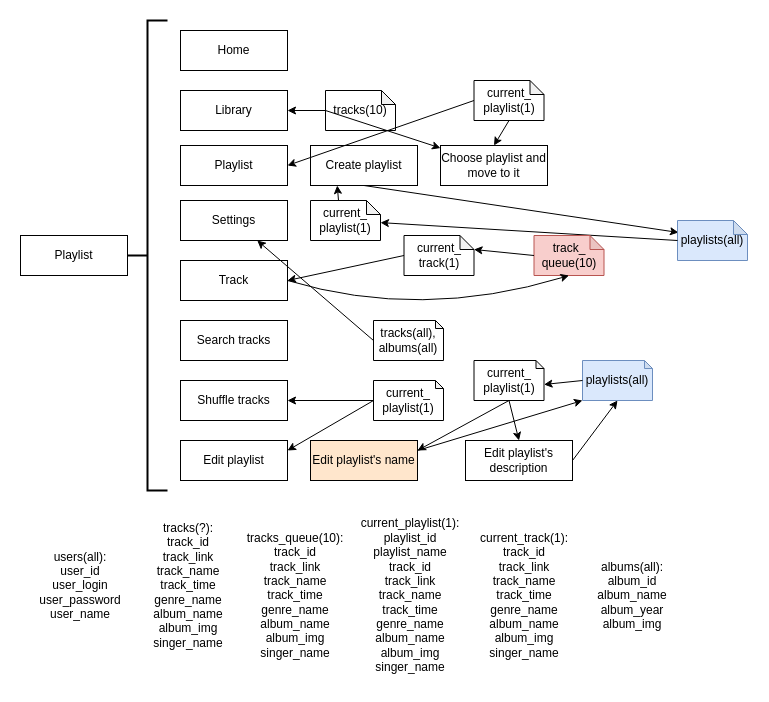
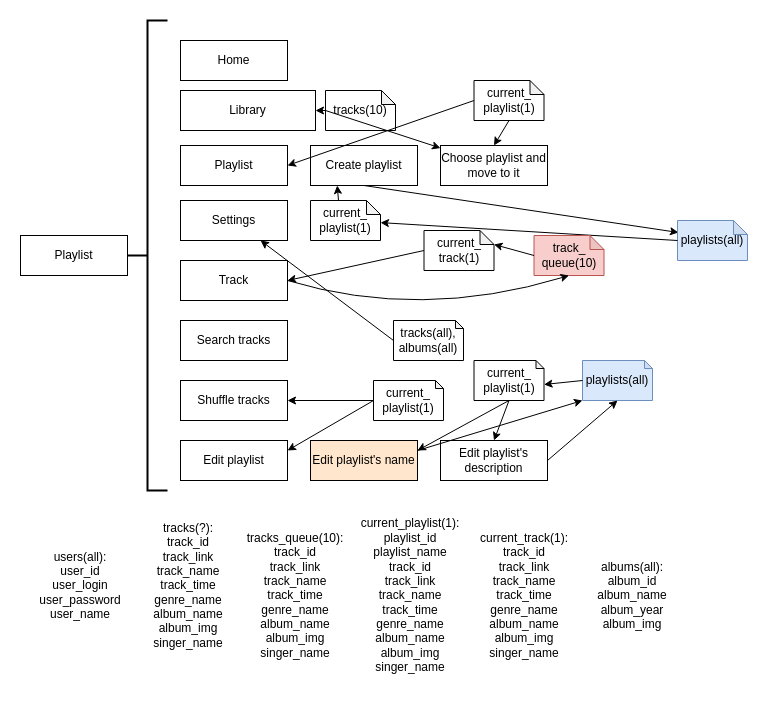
  <mxCell id="0" />
  <mxCell id="1" parent="0" />
  <mxCell id="2" value="Playlist" style="rounded=0;whiteSpace=wrap;html=1;" parent="1" vertex="1"><mxGeometry y="235" width="107" height="40" as="geometry" x="20" /></mxCell>
- <mxCell id="3" value="Home" style="rounded=0;whiteSpace=wrap;html=1;" parent="1" vertex="1"><mxGeometry x="180" y="30" width="107" height="40" as="geometry" /></mxCell>
- <mxCell id="4" value="Library" style="rounded=0;whiteSpace=wrap;html=1;" parent="1" vertex="1"><mxGeometry x="180" y="90" width="107" height="40" as="geometry" /></mxCell>
+ <mxCell id="3" value="Home" style="rounded=0;whiteSpace=wrap;html=1;" parent="1" vertex="1"><mxGeometry x="180" y="40" width="107" height="40" as="geometry" /></mxCell>
+ <mxCell id="4" value="Library" style="rounded=0;whiteSpace=wrap;html=1;" parent="1" vertex="1"><mxGeometry x="180" y="90" width="135" height="40" as="geometry" /></mxCell>
  <mxCell id="5" value="Settings" style="rounded=0;whiteSpace=wrap;html=1;" parent="1" vertex="1"><mxGeometry x="180" y="200" width="107" height="40" as="geometry" /></mxCell>
  <mxCell id="6" value="Create playlist" style="rounded=0;whiteSpace=wrap;html=1;" parent="1" vertex="1"><mxGeometry x="310" y="145" width="107" height="40" as="geometry" /></mxCell>
  <mxCell id="7" value="Choose playlist and move to it" style="rounded=0;whiteSpace=wrap;html=1;" parent="1" vertex="1"><mxGeometry x="440" y="145" width="107" height="40" as="geometry" /></mxCell>
  <mxCell id="8" value="Search tracks" style="rounded=0;whiteSpace=wrap;html=1;" parent="1" vertex="1"><mxGeometry x="180" y="320" width="107" height="40" as="geometry" /></mxCell>
  <mxCell id="9" value="Track" style="rounded=0;whiteSpace=wrap;html=1;" parent="1" vertex="1"><mxGeometry x="180" y="260" width="107" height="40" as="geometry" /></mxCell>
  <mxCell id="10" value="" style="strokeWidth=2;html=1;shape=mxgraph.flowchart.annotation_2;align=left;labelPosition=right;pointerEvents=1;" parent="1" vertex="1"><mxGeometry x="127" y="20" width="40" height="470" as="geometry" /></mxCell>
  <mxCell id="11" value="Shuffle tracks" style="rounded=0;whiteSpace=wrap;html=1;" parent="1" vertex="1"><mxGeometry x="180" y="380" width="107" height="40" as="geometry" /></mxCell>
  <mxCell id="12" value="Playlist" style="rounded=0;whiteSpace=wrap;html=1;" parent="1" vertex="1"><mxGeometry x="180" y="145" width="107" height="40" as="geometry" /></mxCell>
  <mxCell id="13" value="Edit playlist" style="rounded=0;whiteSpace=wrap;html=1;" parent="1" vertex="1"><mxGeometry x="180" y="440" width="107" height="40" as="geometry" /></mxCell>
  <mxCell id="14" value="Edit playlist's name" style="rounded=0;whiteSpace=wrap;html=1;fillColor=#ffe6cc;" parent="1" vertex="1"><mxGeometry x="310" y="440" width="107" height="40" as="geometry" /></mxCell>
- <mxCell id="15" value="Edit playlist's description" style="rounded=0;whiteSpace=wrap;html=1;" parent="1" vertex="1"><mxGeometry x="465" y="440" width="107" height="40" as="geometry" /></mxCell>
+ <mxCell id="15" value="Edit playlist's description" style="rounded=0;whiteSpace=wrap;html=1;" parent="1" vertex="1"><mxGeometry x="440" y="440" width="107" height="40" as="geometry" /></mxCell>
  <mxCell id="16" value="users(all):&lt;br&gt;user_id&lt;br&gt;user_login&lt;br&gt;user_password&lt;br&gt;user_name" style="text;html=1;strokeColor=none;fillColor=none;align=center;verticalAlign=middle;whiteSpace=wrap;rounded=0;" vertex="1" parent="1"><mxGeometry x="30" y="500" width="100" height="170" as="geometry" /></mxCell>
  <mxCell id="17" value="tracks(?):&lt;br&gt;track_id&lt;br&gt;track_link&lt;br&gt;track_name&lt;br&gt;track_time&lt;br&gt;genre_name&lt;br&gt;album_name&lt;br&gt;album_img&lt;br&gt;singer_name" style="text;html=1;strokeColor=none;fillColor=none;align=center;verticalAlign=middle;whiteSpace=wrap;rounded=0;" vertex="1" parent="1"><mxGeometry x="137.5" y="500" width="100" height="170" as="geometry" /></mxCell>
  <mxCell id="18" value="current_playlist(1):&lt;br&gt;playlist_id&lt;br&gt;playlist_name&lt;br&gt;track_id&lt;br&gt;track_link&lt;br&gt;track_name&lt;br&gt;track_time&lt;br&gt;genre_name&lt;br&gt;album_name&lt;br&gt;album_img&lt;br&gt;singer_name" style="text;html=1;strokeColor=none;fillColor=none;align=center;verticalAlign=middle;whiteSpace=wrap;rounded=0;" vertex="1" parent="1"><mxGeometry x="360" y="510" width="100" height="170" as="geometry" /></mxCell>
  <mxCell id="19" value="current_track(1):&lt;br&gt;track_id&lt;br&gt;track_link&lt;br&gt;track_name&lt;br&gt;track_time&lt;br&gt;genre_name&lt;br&gt;album_name&lt;br&gt;album_img&lt;br&gt;singer_name" style="text;html=1;strokeColor=none;fillColor=none;align=center;verticalAlign=middle;whiteSpace=wrap;rounded=0;" vertex="1" parent="1"><mxGeometry x="473.5" y="510" width="100" height="170" as="geometry" /></mxCell>
  <mxCell id="20" value="albums(all):&lt;br&gt;album_id&lt;br&gt;album_name&lt;br&gt;album_year&lt;br&gt;album_img&lt;br&gt;" style="text;html=1;strokeColor=none;fillColor=none;align=center;verticalAlign=middle;whiteSpace=wrap;rounded=0;" vertex="1" parent="1"><mxGeometry x="582" y="510" width="100" height="170" as="geometry" /></mxCell>
  <mxCell id="21" value="tracks_queue(10):&lt;br&gt;track_id&lt;br&gt;track_link&lt;br&gt;track_name&lt;br&gt;track_time&lt;br&gt;genre_name&lt;br&gt;album_name&lt;br&gt;album_img&lt;br&gt;singer_name" style="text;html=1;strokeColor=none;fillColor=none;align=center;verticalAlign=middle;whiteSpace=wrap;rounded=0;" vertex="1" parent="1"><mxGeometry x="245" y="510" width="100" height="170" as="geometry" /></mxCell>
  <mxCell id="22" value="&lt;span style=&quot;white-space: normal&quot;&gt;tracks(10)&lt;/span&gt;" style="shape=note;whiteSpace=wrap;html=1;backgroundOutline=1;darkOpacity=0.05;size=14;" vertex="1" parent="1"><mxGeometry x="325" y="90" width="70" height="40" as="geometry" /></mxCell>
  <mxCell id="23" value="current_&lt;br&gt;playlist(1)" style="shape=note;whiteSpace=wrap;html=1;backgroundOutline=1;darkOpacity=0.05;size=14;" vertex="1" parent="1"><mxGeometry x="473.5" y="80" width="70" height="40" as="geometry" /></mxCell>
  <mxCell id="24" value="" style="endArrow=classic;html=1;exitX=0;exitY=0.5;exitDx=0;exitDy=0;exitPerimeter=0;entryX=1;entryY=0.5;entryDx=0;entryDy=0;" edge="1" parent="1" source="22" target="4"><mxGeometry width="50" height="50" relative="1" as="geometry"><mxPoint x="43" y="950" as="sourcePoint" /><mxPoint x="310" y="80" as="targetPoint" /></mxGeometry></mxCell>
  <mxCell id="25" value="" style="endArrow=classic;html=1;entryX=1;entryY=0.5;entryDx=0;entryDy=0;exitX=0;exitY=0.5;exitDx=0;exitDy=0;exitPerimeter=0;" edge="1" parent="1" source="23" target="12"><mxGeometry width="50" height="50" relative="1" as="geometry"><mxPoint x="335" y="120" as="sourcePoint" /><mxPoint x="287" y="160" as="targetPoint" /></mxGeometry></mxCell>
  <mxCell id="26" value="" style="endArrow=classic;html=1;entryX=0.5;entryY=0;entryDx=0;entryDy=0;exitX=0.5;exitY=1;exitDx=0;exitDy=0;exitPerimeter=0;" edge="1" parent="1" source="23" target="7"><mxGeometry width="50" height="50" relative="1" as="geometry"><mxPoint x="373.5" y="200" as="sourcePoint" /><mxPoint x="493.5" y="150" as="targetPoint" /></mxGeometry></mxCell>
  <mxCell id="27" value="" style="endArrow=classic;html=1;entryX=0.014;entryY=0.3;entryDx=0;entryDy=0;exitX=0.5;exitY=1;exitDx=0;exitDy=0;entryPerimeter=0;" edge="1" parent="1" target="28" source="6"><mxGeometry width="50" height="50" relative="1" as="geometry"><mxPoint x="542" y="110" as="sourcePoint" /><mxPoint x="475.5" y="40" as="targetPoint" /></mxGeometry></mxCell>
  <mxCell id="28" value="playlists(all)" style="shape=note;whiteSpace=wrap;html=1;backgroundOutline=1;darkOpacity=0.05;size=14;fillColor=#dae8fc;strokeColor=#6c8ebf;" vertex="1" parent="1"><mxGeometry x="677" y="220" width="70" height="40" as="geometry" /></mxCell>
  <mxCell id="29" value="" style="endArrow=classic;html=1;exitX=0;exitY=0.5;exitDx=0;exitDy=0;exitPerimeter=0;" edge="1" parent="1" source="28" target="39"><mxGeometry width="50" height="50" relative="1" as="geometry"><mxPoint x="513.5" y="40" as="sourcePoint" /><mxPoint x="475.5" y="40" as="targetPoint" /></mxGeometry></mxCell>
  <mxCell id="30" value="" style="endArrow=classic;html=1;exitX=0;exitY=0;exitDx=28;exitDy=0;exitPerimeter=0;entryX=0.25;entryY=1;entryDx=0;entryDy=0;" edge="1" parent="1" source="39" target="6"><mxGeometry width="50" height="50" relative="1" as="geometry"><mxPoint x="708.5" y="180" as="sourcePoint" /><mxPoint x="542" y="110" as="targetPoint" /></mxGeometry></mxCell>
- <mxCell id="31" value="current_&lt;br&gt;track(1)" style="shape=note;whiteSpace=wrap;html=1;backgroundOutline=1;darkOpacity=0.05;size=14;" vertex="1" parent="1"><mxGeometry x="403.5" y="235" width="70" height="40" as="geometry" /></mxCell>
+ <mxCell id="31" value="current_&lt;br&gt;track(1)" style="shape=note;whiteSpace=wrap;html=1;backgroundOutline=1;darkOpacity=0.05;size=14;" vertex="1" parent="1"><mxGeometry x="423.5" y="230" width="70" height="40" as="geometry" /></mxCell>
  <mxCell id="32" value="" style="endArrow=classic;html=1;exitX=0;exitY=0.5;exitDx=0;exitDy=0;exitPerimeter=0;entryX=1;entryY=0.5;entryDx=0;entryDy=0;" edge="1" parent="1" source="31" target="9"><mxGeometry width="50" height="50" relative="1" as="geometry"><mxPoint x="543.5" y="220" as="sourcePoint" /><mxPoint x="300.5" y="250" as="targetPoint" /></mxGeometry></mxCell>
  <mxCell id="33" value="track_&lt;br&gt;queue(10)" style="shape=note;whiteSpace=wrap;html=1;backgroundOutline=1;darkOpacity=0.05;size=14;fillColor=#f8cecc;strokeColor=#b85450;" vertex="1" parent="1"><mxGeometry x="533.5" y="235" width="70" height="40" as="geometry" /></mxCell>
  <mxCell id="34" value="" style="endArrow=classic;html=1;exitX=0;exitY=0.5;exitDx=0;exitDy=0;exitPerimeter=0;entryX=0;entryY=0;entryDx=70;entryDy=14;entryPerimeter=0;" edge="1" parent="1" source="33" target="31"><mxGeometry width="50" height="50" relative="1" as="geometry"><mxPoint x="413.5" y="265" as="sourcePoint" /><mxPoint x="473.5" y="262" as="targetPoint" /></mxGeometry></mxCell>
  <mxCell id="35" value="" style="curved=1;endArrow=classic;html=1;entryX=0.5;entryY=1;entryDx=0;entryDy=0;entryPerimeter=0;exitX=1;exitY=0.5;exitDx=0;exitDy=0;" edge="1" parent="1" target="33" source="9"><mxGeometry width="50" height="50" relative="1" as="geometry"><mxPoint x="287" y="290" as="sourcePoint" /><mxPoint x="93" y="890" as="targetPoint" /><Array as="points"><mxPoint x="420" y="320" /></Array></mxGeometry></mxCell>
- <mxCell id="36" value="tracks(all),&lt;br&gt;albums(all)" style="shape=note;whiteSpace=wrap;html=1;backgroundOutline=1;darkOpacity=0.05;size=8;" vertex="1" parent="1"><mxGeometry x="373" y="320" width="70" height="40" as="geometry" /></mxCell>
+ <mxCell id="36" value="tracks(all),&lt;br&gt;albums(all)" style="shape=note;whiteSpace=wrap;html=1;backgroundOutline=1;darkOpacity=0.05;size=8;" vertex="1" parent="1"><mxGeometry x="393" y="320" width="70" height="40" as="geometry" /></mxCell>
  <mxCell id="37" value="" style="endArrow=classic;html=1;exitX=0;exitY=0.5;exitDx=0;exitDy=0;exitPerimeter=0;" edge="1" parent="1" source="36" target="5"><mxGeometry width="50" height="50" relative="1" as="geometry"><mxPoint x="386.5" y="310" as="sourcePoint" /><mxPoint x="300.5" y="310" as="targetPoint" /></mxGeometry></mxCell>
  <mxCell id="38" value="" style="endArrow=classic;html=1;exitX=0;exitY=0.5;exitDx=0;exitDy=0;exitPerimeter=0;" edge="1" parent="1" source="22" target="7"><mxGeometry width="50" height="50" relative="1" as="geometry"><mxPoint x="335" y="120" as="sourcePoint" /><mxPoint x="297" y="120" as="targetPoint" /></mxGeometry></mxCell>
  <mxCell id="39" value="current_&lt;br&gt;playlist(1)" style="shape=note;whiteSpace=wrap;html=1;backgroundOutline=1;darkOpacity=0.05;size=14;" vertex="1" parent="1"><mxGeometry x="310" y="200" width="70" height="40" as="geometry" /></mxCell>
  <mxCell id="40" value="current_&lt;br&gt;playlist(1)" style="shape=note;whiteSpace=wrap;html=1;backgroundOutline=1;darkOpacity=0.05;size=8;" vertex="1" parent="1"><mxGeometry x="373" y="380" width="70" height="40" as="geometry" /></mxCell>
  <mxCell id="41" value="" style="endArrow=classic;html=1;exitX=0;exitY=0.5;exitDx=0;exitDy=0;exitPerimeter=0;entryX=1;entryY=0.5;entryDx=0;entryDy=0;" edge="1" parent="1" source="40" target="11"><mxGeometry width="50" height="50" relative="1" as="geometry"><mxPoint x="383" y="350" as="sourcePoint" /><mxPoint x="297" y="350" as="targetPoint" /></mxGeometry></mxCell>
  <mxCell id="42" value="" style="endArrow=classic;html=1;exitX=0;exitY=0.5;exitDx=0;exitDy=0;exitPerimeter=0;entryX=1;entryY=0.25;entryDx=0;entryDy=0;" edge="1" parent="1" source="40" target="13"><mxGeometry width="50" height="50" relative="1" as="geometry"><mxPoint x="383" y="410" as="sourcePoint" /><mxPoint x="297" y="410" as="targetPoint" /></mxGeometry></mxCell>
  <mxCell id="43" value="playlists(all)" style="shape=note;whiteSpace=wrap;html=1;backgroundOutline=1;darkOpacity=0.05;size=8;fillColor=#dae8fc;strokeColor=#6c8ebf;" vertex="1" parent="1"><mxGeometry x="582" y="360" width="70" height="40" as="geometry" /></mxCell>
  <mxCell id="44" value="" style="endArrow=classic;html=1;exitX=1;exitY=0.25;exitDx=0;exitDy=0;entryX=0;entryY=1;entryDx=0;entryDy=0;entryPerimeter=0;" edge="1" parent="1" source="14" target="43"><mxGeometry width="50" height="50" relative="1" as="geometry"><mxPoint x="383" y="410" as="sourcePoint" /><mxPoint x="297" y="410" as="targetPoint" /></mxGeometry></mxCell>
  <mxCell id="45" value="current_&lt;br&gt;playlist(1)" style="shape=note;whiteSpace=wrap;html=1;backgroundOutline=1;darkOpacity=0.05;size=8;" vertex="1" parent="1"><mxGeometry x="473.5" y="360" width="70" height="40" as="geometry" /></mxCell>
  <mxCell id="46" value="" style="endArrow=classic;html=1;exitX=0.5;exitY=1;exitDx=0;exitDy=0;exitPerimeter=0;entryX=1;entryY=0.25;entryDx=0;entryDy=0;" edge="1" parent="1" source="45" target="14"><mxGeometry width="50" height="50" relative="1" as="geometry"><mxPoint x="383" y="410" as="sourcePoint" /><mxPoint x="297" y="410" as="targetPoint" /></mxGeometry></mxCell>
  <mxCell id="47" value="" style="endArrow=classic;html=1;exitX=0;exitY=0.5;exitDx=0;exitDy=0;exitPerimeter=0;entryX=0;entryY=0;entryDx=70;entryDy=24;entryPerimeter=0;" edge="1" parent="1" source="43" target="45"><mxGeometry width="50" height="50" relative="1" as="geometry"><mxPoint x="518.5" y="410" as="sourcePoint" /><mxPoint x="427" y="460" as="targetPoint" /></mxGeometry></mxCell>
  <mxCell id="48" value="" style="endArrow=classic;html=1;exitX=0.5;exitY=1;exitDx=0;exitDy=0;exitPerimeter=0;entryX=0.5;entryY=0;entryDx=0;entryDy=0;" edge="1" parent="1" source="45" target="15"><mxGeometry width="50" height="50" relative="1" as="geometry"><mxPoint x="383" y="410" as="sourcePoint" /><mxPoint x="297" y="410" as="targetPoint" /></mxGeometry></mxCell>
  <mxCell id="49" value="" style="endArrow=classic;html=1;exitX=1;exitY=0.5;exitDx=0;exitDy=0;entryX=0.5;entryY=1;entryDx=0;entryDy=0;entryPerimeter=0;" edge="1" parent="1" source="15" target="43"><mxGeometry width="50" height="50" relative="1" as="geometry"><mxPoint x="518.5" y="410" as="sourcePoint" /><mxPoint x="503.5" y="450" as="targetPoint" /></mxGeometry></mxCell>
